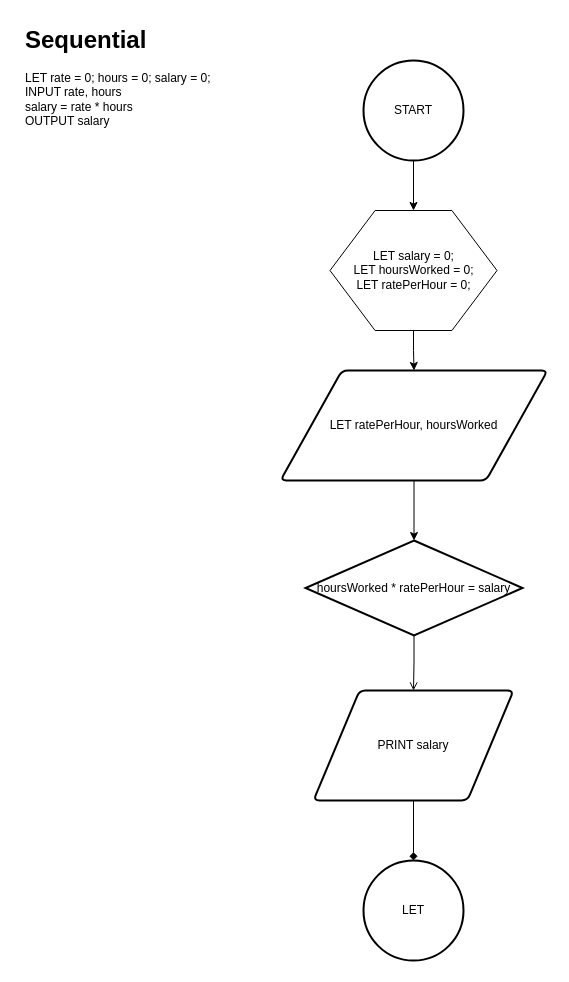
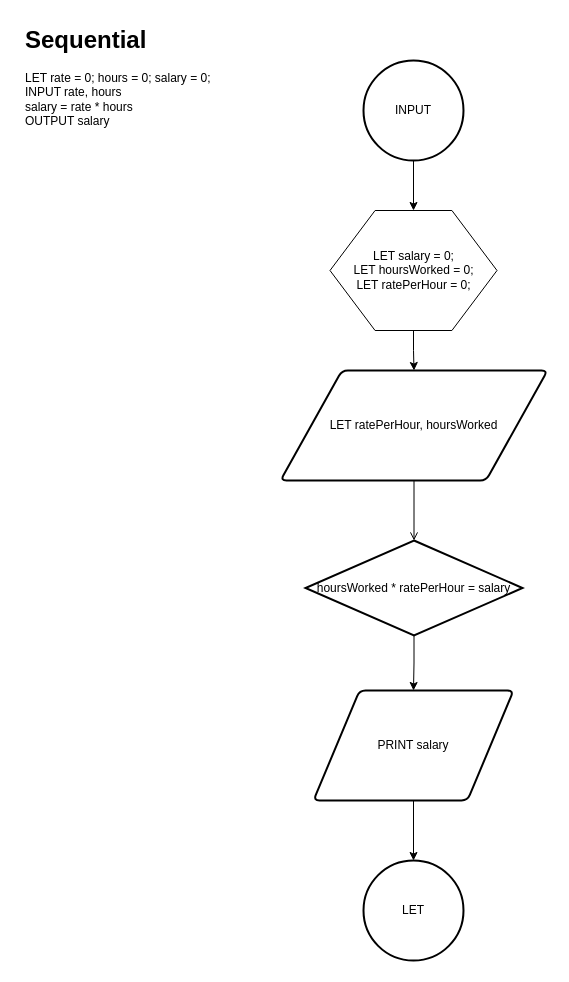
  <mxCell id="0" />
  <mxCell id="1" parent="0" />
  <mxCell id="2" value="" style="edgeStyle=orthogonalEdgeStyle;rounded=0;orthogonalLoop=1;jettySize=auto;html=1;" edge="1" parent="1" source="3" target="5"><mxGeometry relative="1" as="geometry" /></mxCell>
- <mxCell id="3" value="START" style="strokeWidth=2;html=1;shape=mxgraph.flowchart.start_2;whiteSpace=wrap;" vertex="1" parent="1"><mxGeometry x="363" y="60" width="100" height="100" as="geometry" /></mxCell>
+ <mxCell id="3" value="INPUT" style="strokeWidth=2;html=1;shape=mxgraph.flowchart.start_2;whiteSpace=wrap;" vertex="1" parent="1"><mxGeometry x="363" y="60" width="100" height="100" as="geometry" /></mxCell>
  <mxCell id="4" value="" style="edgeStyle=orthogonalEdgeStyle;rounded=0;orthogonalLoop=1;jettySize=auto;html=1;" edge="1" parent="1" source="5" target="7"><mxGeometry relative="1" as="geometry" /></mxCell>
  <mxCell id="5" value="&lt;div&gt;LET salary = 0;&lt;/div&gt;&lt;div&gt;LET hoursWorked = 0;&lt;/div&gt;&lt;div&gt;LET ratePerHour = 0;&lt;/div&gt;" style="verticalLabelPosition=middle;verticalAlign=middle;html=1;shape=hexagon;perimeter=hexagonPerimeter2;arcSize=6;size=0.27;labelPosition=center;align=center;" vertex="1" parent="1"><mxGeometry x="329.5" y="210" width="167" height="120" as="geometry" /></mxCell>
- <mxCell id="6" value="" style="edgeStyle=orthogonalEdgeStyle;rounded=0;orthogonalLoop=1;jettySize=auto;html=1;" edge="1" parent="1" source="7" target="9"><mxGeometry relative="1" as="geometry" /></mxCell>
+ <mxCell id="6" value="" style="edgeStyle=orthogonalEdgeStyle;rounded=0;orthogonalLoop=1;jettySize=auto;html=1;endArrow=open;" edge="1" parent="1" source="7" target="9"><mxGeometry relative="1" as="geometry" /></mxCell>
  <mxCell id="7" value="&lt;div&gt;LET ratePerHour, hoursWorked&lt;/div&gt;" style="shape=parallelogram;html=1;strokeWidth=2;perimeter=parallelogramPerimeter;rounded=1;arcSize=12;size=0.23;whiteSpace=wrap;" vertex="1" parent="1"><mxGeometry x="280" y="370" width="267" height="110" as="geometry" /></mxCell>
- <mxCell id="8" value="" style="edgeStyle=orthogonalEdgeStyle;rounded=0;orthogonalLoop=1;jettySize=auto;html=1;endArrow=open;" edge="1" parent="1" source="9" target="11"><mxGeometry relative="1" as="geometry" /></mxCell>
+ <mxCell id="8" value="" style="edgeStyle=orthogonalEdgeStyle;rounded=0;orthogonalLoop=1;jettySize=auto;html=1;" edge="1" parent="1" source="9" target="11"><mxGeometry relative="1" as="geometry" /></mxCell>
  <mxCell id="9" value="hoursWorked * ratePerHour = salary" style="rhombus;whiteSpace=wrap;html=1;absoluteArcSize=1;arcSize=14;strokeWidth=2;" vertex="1" parent="1"><mxGeometry x="305" y="540" width="217" height="95" as="geometry" /></mxCell>
- <mxCell id="10" value="" style="edgeStyle=orthogonalEdgeStyle;rounded=0;orthogonalLoop=1;jettySize=auto;html=1;endArrow=diamond;" edge="1" parent="1" source="11" target="12"><mxGeometry relative="1" as="geometry" /></mxCell>
+ <mxCell id="10" value="" style="edgeStyle=orthogonalEdgeStyle;rounded=0;orthogonalLoop=1;jettySize=auto;html=1;" edge="1" parent="1" source="11" target="12"><mxGeometry relative="1" as="geometry" /></mxCell>
  <mxCell id="11" value="PRINT salary" style="shape=parallelogram;html=1;strokeWidth=2;perimeter=parallelogramPerimeter;whiteSpace=wrap;rounded=1;arcSize=12;size=0.23;" vertex="1" parent="1"><mxGeometry x="313" y="690" width="200" height="110" as="geometry" /></mxCell>
  <mxCell id="12" value="LET" style="strokeWidth=2;html=1;shape=mxgraph.flowchart.start_2;whiteSpace=wrap;" vertex="1" parent="1"><mxGeometry x="363" y="860" width="100" height="100" as="geometry" /></mxCell>
  <mxCell id="13" value="&lt;h1&gt;Sequential&lt;/h1&gt;&lt;div&gt;LET rate = 0; hours = 0; salary = 0;&lt;/div&gt;&lt;div&gt;INPUT rate, hours&lt;/div&gt;&lt;div&gt;salary = rate * hours&lt;/div&gt;&lt;div&gt;OUTPUT salary&lt;/div&gt;" style="text;html=1;strokeColor=none;fillColor=none;spacing=5;spacingTop=-20;whiteSpace=wrap;overflow=hidden;rounded=0;" vertex="1" parent="1"><mxGeometry x="20" y="20" width="240" height="120" as="geometry" /></mxCell>
